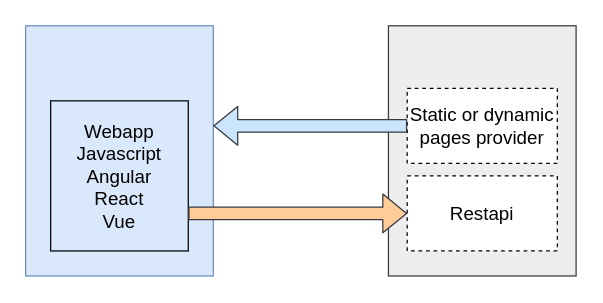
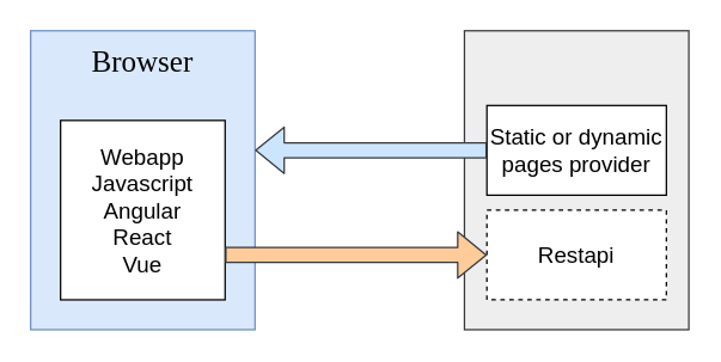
  <mxCell id="0" />
  <mxCell id="1" parent="0" />
  <mxCell id="2" value="" style="rounded=0;whiteSpace=wrap;html=1;fillColor=#eeeeee;strokeColor=#36393d;" vertex="1" parent="1"><mxGeometry x="310" y="20" width="150" height="200" as="geometry" /></mxCell>
  <mxCell id="3" value="" style="rounded=0;whiteSpace=wrap;html=1;fillColor=#dae8fc;strokeColor=#6c8ebf;" vertex="1" parent="1"><mxGeometry x="20" y="20" width="150" height="200" as="geometry" /></mxCell>
- <mxCell id="5" value="&lt;font style=&quot;font-size: 15px&quot;&gt;Webapp&lt;br&gt;Javascript&lt;br&gt;Angular&lt;br&gt;React&lt;br&gt;Vue&lt;/font&gt;&lt;br&gt;" style="rounded=0;whiteSpace=wrap;html=1;fillColor=#dae8fc;" vertex="1" parent="1"><mxGeometry x="40" y="80" width="110" height="120" as="geometry" /></mxCell>
- <mxCell id="6" value="&lt;font style=&quot;font-size: 15px&quot;&gt;Static or dynamic pages provider&lt;/font&gt;" style="rounded=0;whiteSpace=wrap;html=1;dashed=1;" vertex="1" parent="1"><mxGeometry x="325" y="70" width="120" height="60" as="geometry" /></mxCell>
+ <mxCell id="4" value="&lt;font style=&quot;font-size: 20px&quot; face=&quot;Verdana&quot;&gt;Browser&lt;/font&gt;" style="text;html=1;strokeColor=none;fillColor=none;align=center;verticalAlign=middle;whiteSpace=wrap;rounded=0;" vertex="1" parent="1"><mxGeometry x="30" y="30" width="130" height="20" as="geometry" /></mxCell>
+ <mxCell id="5" value="&lt;font style=&quot;font-size: 15px&quot;&gt;Webapp&lt;br&gt;Javascript&lt;br&gt;Angular&lt;br&gt;React&lt;br&gt;Vue&lt;/font&gt;&lt;br&gt;" style="rounded=0;whiteSpace=wrap;html=1;" vertex="1" parent="1"><mxGeometry x="40" y="80" width="110" height="120" as="geometry" /></mxCell>
+ <mxCell id="6" value="&lt;font style=&quot;font-size: 15px&quot;&gt;Static or dynamic pages provider&lt;/font&gt;" style="rounded=0;whiteSpace=wrap;html=1;" vertex="1" parent="1"><mxGeometry x="325" y="70" width="120" height="60" as="geometry" /></mxCell>
  <mxCell id="7" value="&lt;font style=&quot;font-size: 15px&quot;&gt;Restapi&lt;/font&gt;" style="rounded=0;whiteSpace=wrap;html=1;dashed=1;" vertex="1" parent="1"><mxGeometry x="325" y="140" width="120" height="60" as="geometry" /></mxCell>
  <mxCell id="8" value="" style="shape=flexArrow;endArrow=classic;html=1;exitX=0;exitY=0.5;exitDx=0;exitDy=0;fillColor=#cce5ff;strokeColor=#36393d;" edge="1" parent="1" source="6"><mxGeometry width="50" height="50" relative="1" as="geometry"><mxPoint x="20" y="290" as="sourcePoint" /><mxPoint x="170" y="100" as="targetPoint" /></mxGeometry></mxCell>
  <mxCell id="9" value="" style="shape=flexArrow;endArrow=classic;html=1;entryX=0;entryY=0.5;entryDx=0;entryDy=0;fillColor=#ffcc99;strokeColor=#36393d;" edge="1" parent="1" target="7"><mxGeometry width="50" height="50" relative="1" as="geometry"><mxPoint x="150" y="170" as="sourcePoint" /><mxPoint x="70" y="240" as="targetPoint" /></mxGeometry></mxCell>
